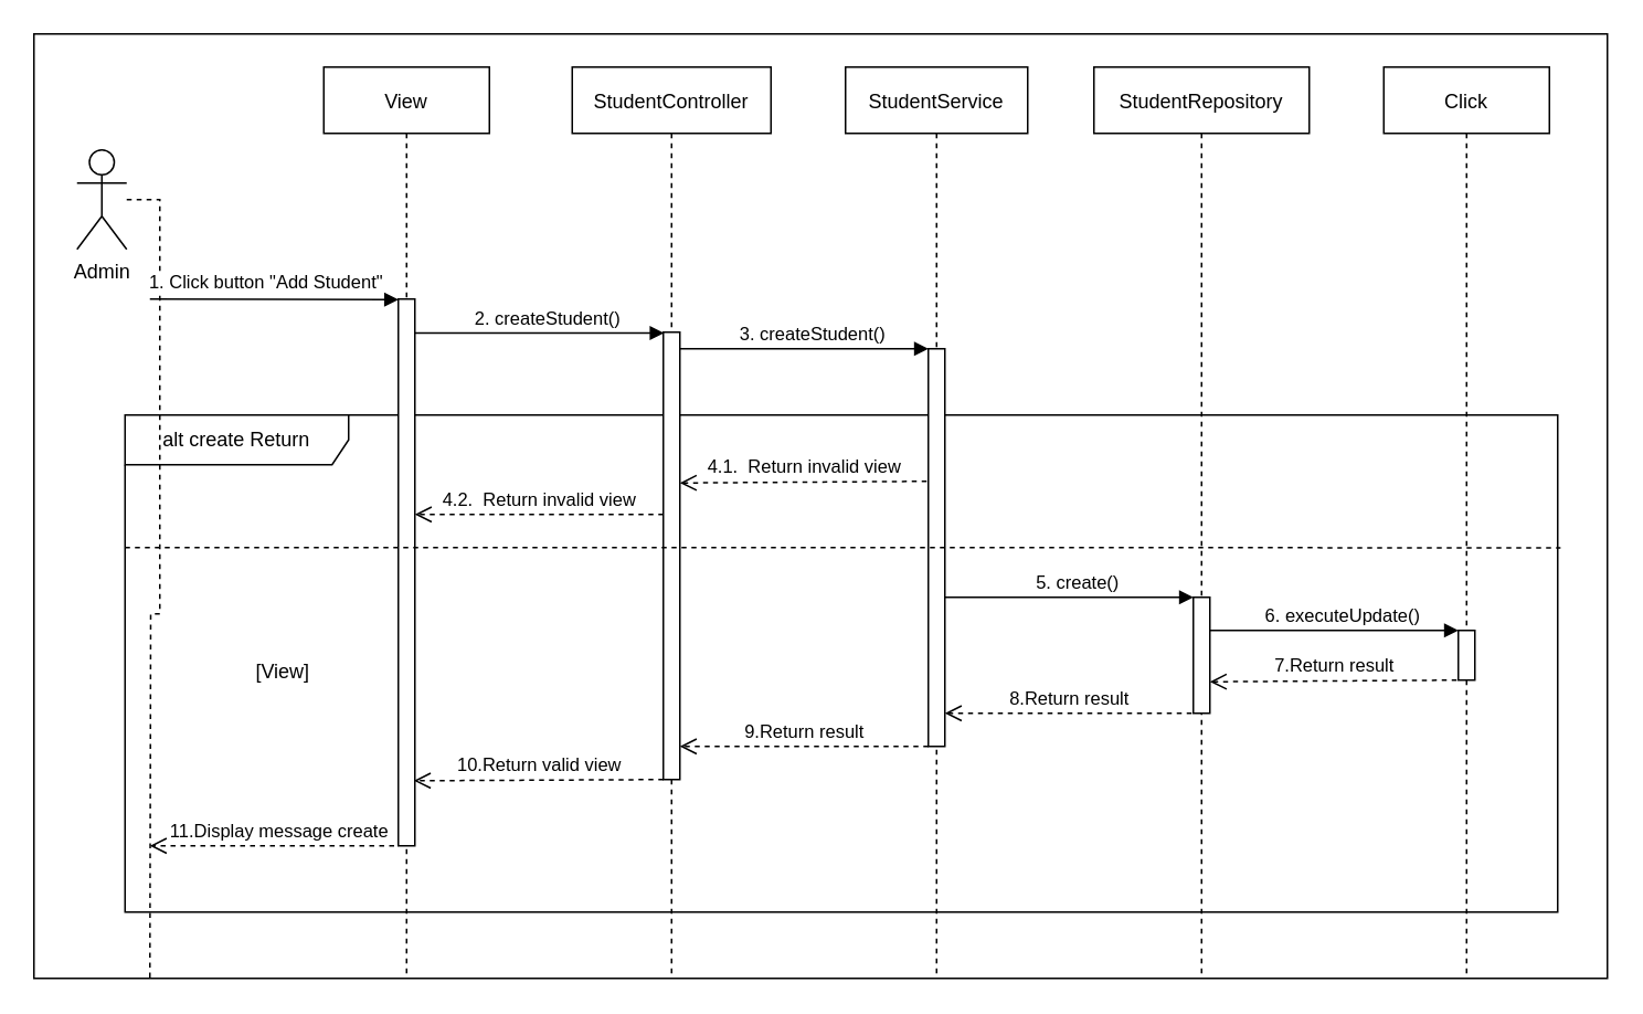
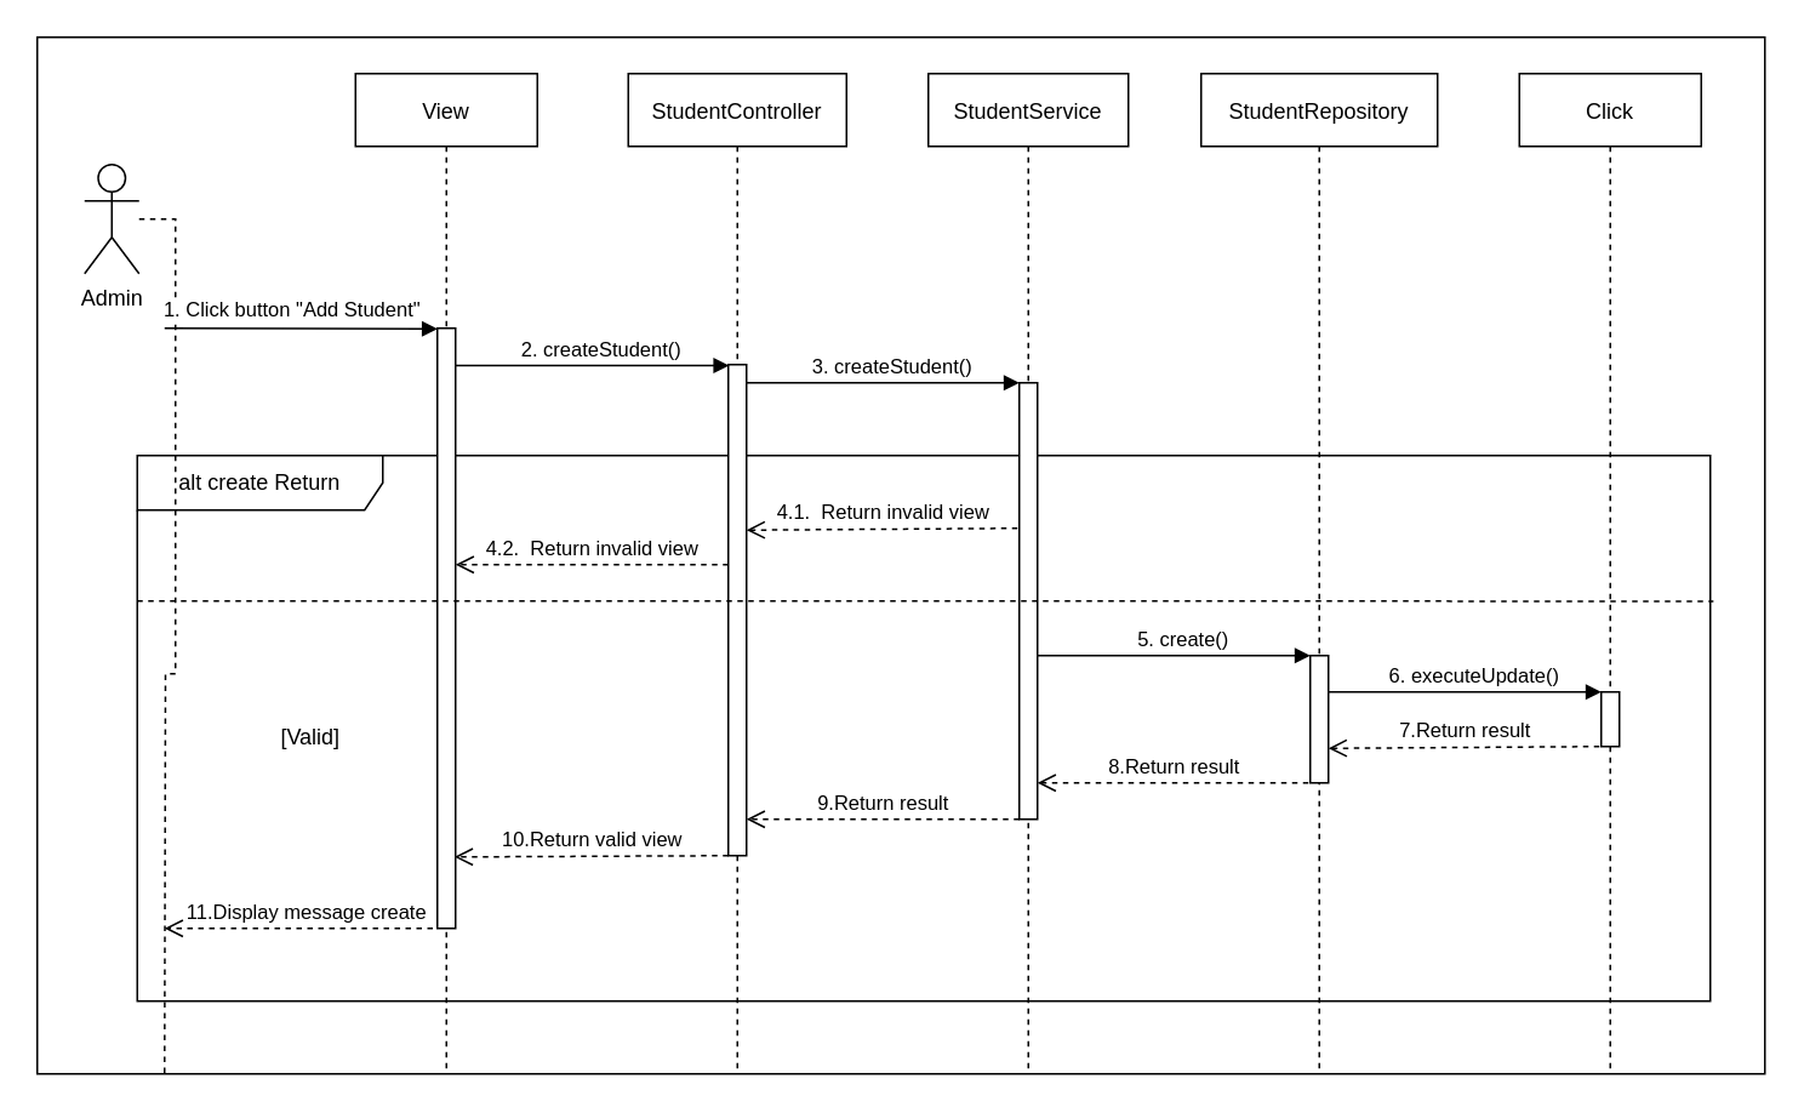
  <mxCell id="0" />
  <mxCell id="1" parent="0" />
  <mxCell id="2" value="" style="rounded=0;whiteSpace=wrap;html=1;" parent="1" vertex="1"><mxGeometry x="20" y="20" width="950" height="570" as="geometry" /></mxCell>
  <mxCell id="3" value="alt create Return" style="shape=umlFrame;whiteSpace=wrap;html=1;width=135;height=30;" parent="1" vertex="1"><mxGeometry x="75" y="250" width="865" height="300" as="geometry" /></mxCell>
  <mxCell id="4" value="Admin" style="shape=umlActor;verticalLabelPosition=bottom;verticalAlign=top;html=1;" parent="1" vertex="1"><mxGeometry x="46" y="90" width="30" height="60" as="geometry" /></mxCell>
  <mxCell id="5" style="edgeStyle=orthogonalEdgeStyle;rounded=0;orthogonalLoop=1;jettySize=auto;html=1;dashed=1;endArrow=none;endFill=0;" parent="1" source="4" edge="1"><mxGeometry relative="1" as="geometry"><mxPoint x="90" y="590" as="targetPoint" /></mxGeometry></mxCell>
  <mxCell id="6" value="View" style="shape=umlLifeline;perimeter=lifelinePerimeter;container=1;collapsible=0;recursiveResize=0;rounded=0;shadow=0;strokeWidth=1;" parent="1" vertex="1"><mxGeometry x="195" y="40" width="100" height="550" as="geometry" /></mxCell>
  <mxCell id="7" value="" style="html=1;points=[];perimeter=orthogonalPerimeter;" parent="6" vertex="1"><mxGeometry x="45" y="140" width="10" height="330" as="geometry" /></mxCell>
  <mxCell id="8" value="11.Display message create" style="html=1;verticalAlign=bottom;endArrow=open;dashed=1;endSize=8;" parent="6" edge="1"><mxGeometry x="-0.053" relative="1" as="geometry"><mxPoint x="42.5" y="470" as="sourcePoint" /><mxPoint x="-105" y="470" as="targetPoint" /><mxPoint as="offset" /></mxGeometry></mxCell>
  <mxCell id="9" value="StudentController" style="shape=umlLifeline;perimeter=lifelinePerimeter;container=1;collapsible=0;recursiveResize=0;rounded=0;shadow=0;strokeWidth=1;" parent="1" vertex="1"><mxGeometry x="345" y="40" width="120" height="550" as="geometry" /></mxCell>
  <mxCell id="10" value="" style="html=1;points=[];perimeter=orthogonalPerimeter;" parent="9" vertex="1"><mxGeometry x="55" y="160" width="10" height="270" as="geometry" /></mxCell>
  <mxCell id="11" value="4.2. &amp;nbsp;Return invalid view" style="html=1;verticalAlign=bottom;endArrow=open;dashed=1;endSize=8;exitX=-0.055;exitY=0.291;exitDx=0;exitDy=0;exitPerimeter=0;" parent="9" edge="1"><mxGeometry x="-0.003" relative="1" as="geometry"><mxPoint x="55" y="270" as="sourcePoint" /><mxPoint x="-95" y="270" as="targetPoint" /><mxPoint as="offset" /></mxGeometry></mxCell>
  <mxCell id="12" value="10.Return valid view" style="html=1;verticalAlign=bottom;endArrow=open;dashed=1;endSize=8;exitX=-0.055;exitY=0.291;exitDx=0;exitDy=0;exitPerimeter=0;entryX=0.942;entryY=0.881;entryDx=0;entryDy=0;entryPerimeter=0;" parent="9" target="7" edge="1"><mxGeometry x="-0.003" relative="1" as="geometry"><mxPoint x="55" y="430" as="sourcePoint" /><mxPoint x="-94" y="431" as="targetPoint" /><mxPoint as="offset" /></mxGeometry></mxCell>
  <mxCell id="13" value="4.1. &amp;nbsp;Return invalid view" style="html=1;verticalAlign=bottom;endArrow=open;dashed=1;endSize=8;exitX=-0.055;exitY=0.291;exitDx=0;exitDy=0;exitPerimeter=0;" parent="9" edge="1"><mxGeometry x="-0.003" relative="1" as="geometry"><mxPoint x="214" y="250" as="sourcePoint" /><mxPoint x="65" y="251" as="targetPoint" /><mxPoint as="offset" /></mxGeometry></mxCell>
  <mxCell id="14" value="3. createStudent()" style="html=1;verticalAlign=bottom;endArrow=block;entryX=0;entryY=0;entryDx=0;entryDy=0;entryPerimeter=0;" parent="9" target="16" edge="1"><mxGeometry x="0.067" width="80" relative="1" as="geometry"><mxPoint x="65" y="170" as="sourcePoint" /><mxPoint x="215" y="170" as="targetPoint" /><mxPoint as="offset" /></mxGeometry></mxCell>
  <mxCell id="15" value="StudentService" style="shape=umlLifeline;perimeter=lifelinePerimeter;container=1;collapsible=0;recursiveResize=0;rounded=0;shadow=0;strokeWidth=1;" parent="1" vertex="1"><mxGeometry x="510" y="40" width="110" height="550" as="geometry" /></mxCell>
  <mxCell id="16" value="" style="html=1;points=[];perimeter=orthogonalPerimeter;" parent="15" vertex="1"><mxGeometry x="50" y="170" width="10" height="240" as="geometry" /></mxCell>
  <mxCell id="17" value="9.Return result" style="html=1;verticalAlign=bottom;endArrow=open;dashed=1;endSize=8;exitX=-0.055;exitY=0.291;exitDx=0;exitDy=0;exitPerimeter=0;" parent="15" edge="1"><mxGeometry x="-0.003" relative="1" as="geometry"><mxPoint x="50" y="410" as="sourcePoint" /><mxPoint x="-100" y="410" as="targetPoint" /><mxPoint as="offset" /></mxGeometry></mxCell>
  <mxCell id="18" value="StudentRepository" style="shape=umlLifeline;perimeter=lifelinePerimeter;container=1;collapsible=0;recursiveResize=0;rounded=0;shadow=0;strokeWidth=1;" parent="1" vertex="1"><mxGeometry x="660" y="40" width="130" height="550" as="geometry" /></mxCell>
  <mxCell id="19" value="" style="html=1;points=[];perimeter=orthogonalPerimeter;" parent="18" vertex="1"><mxGeometry x="60" y="320" width="10" height="70" as="geometry" /></mxCell>
  <mxCell id="20" value="5. create()" style="html=1;verticalAlign=bottom;endArrow=block;" parent="18" edge="1"><mxGeometry x="0.067" width="80" relative="1" as="geometry"><mxPoint x="-90" y="320" as="sourcePoint" /><mxPoint x="60" y="320" as="targetPoint" /><mxPoint as="offset" /></mxGeometry></mxCell>
  <mxCell id="21" value="Click" style="shape=umlLifeline;perimeter=lifelinePerimeter;container=1;collapsible=0;recursiveResize=0;rounded=0;shadow=0;strokeWidth=1;" parent="1" vertex="1"><mxGeometry x="835" y="40" width="100" height="550" as="geometry" /></mxCell>
  <mxCell id="22" value="" style="html=1;points=[];perimeter=orthogonalPerimeter;" parent="21" vertex="1"><mxGeometry x="45" y="340" width="10" height="30" as="geometry" /></mxCell>
  <mxCell id="23" value="1. Click button&amp;nbsp;&quot;Add Student&quot;" style="html=1;verticalAlign=bottom;endArrow=block;entryX=0.007;entryY=0.001;entryDx=0;entryDy=0;entryPerimeter=0;" parent="1" target="7" edge="1"><mxGeometry x="-0.067" y="1" width="80" relative="1" as="geometry"><mxPoint x="90" y="180" as="sourcePoint" /><mxPoint x="235" y="180" as="targetPoint" /><mxPoint as="offset" /></mxGeometry></mxCell>
  <mxCell id="24" value="2. createStudent()" style="html=1;verticalAlign=bottom;endArrow=block;entryX=0.038;entryY=0.002;entryDx=0;entryDy=0;entryPerimeter=0;" parent="1" source="7" target="10" edge="1"><mxGeometry x="0.067" width="80" relative="1" as="geometry"><mxPoint x="255" y="200" as="sourcePoint" /><mxPoint x="400" y="200" as="targetPoint" /><mxPoint as="offset" /></mxGeometry></mxCell>
  <mxCell id="25" value="" style="endArrow=none;dashed=1;html=1;rounded=0;entryX=1.002;entryY=0.267;entryDx=0;entryDy=0;entryPerimeter=0;" parent="1" target="3" edge="1"><mxGeometry width="50" height="50" relative="1" as="geometry"><mxPoint x="75" y="330" as="sourcePoint" /><mxPoint x="925" y="330" as="targetPoint" /></mxGeometry></mxCell>
- <mxCell id="26" value="[View]" style="text;html=1;align=center;verticalAlign=middle;resizable=0;points=[];autosize=1;strokeColor=none;fillColor=none;" parent="1" vertex="1"><mxGeometry x="140" y="390" width="60" height="30" as="geometry" /></mxCell>
+ <mxCell id="26" value="[Valid]" style="text;html=1;align=center;verticalAlign=middle;resizable=0;points=[];autosize=1;strokeColor=none;fillColor=none;" parent="1" vertex="1"><mxGeometry x="140" y="390" width="60" height="30" as="geometry" /></mxCell>
  <mxCell id="27" value="6. executeUpdate()" style="html=1;verticalAlign=bottom;endArrow=block;" parent="1" edge="1"><mxGeometry x="0.067" width="80" relative="1" as="geometry"><mxPoint x="730" y="380" as="sourcePoint" /><mxPoint x="880" y="380" as="targetPoint" /><mxPoint as="offset" /></mxGeometry></mxCell>
  <mxCell id="28" value="7.Return result" style="html=1;verticalAlign=bottom;endArrow=open;dashed=1;endSize=8;exitX=-0.055;exitY=0.291;exitDx=0;exitDy=0;exitPerimeter=0;" parent="1" edge="1"><mxGeometry x="-0.003" relative="1" as="geometry"><mxPoint x="879" y="410" as="sourcePoint" /><mxPoint x="730" y="411" as="targetPoint" /><mxPoint as="offset" /></mxGeometry></mxCell>
  <mxCell id="29" value="8.Return result" style="html=1;verticalAlign=bottom;endArrow=open;dashed=1;endSize=8;exitX=-0.055;exitY=0.291;exitDx=0;exitDy=0;exitPerimeter=0;" parent="1" edge="1"><mxGeometry x="-0.003" relative="1" as="geometry"><mxPoint x="719" y="430" as="sourcePoint" /><mxPoint x="570" y="430" as="targetPoint" /><mxPoint as="offset" /></mxGeometry></mxCell>
